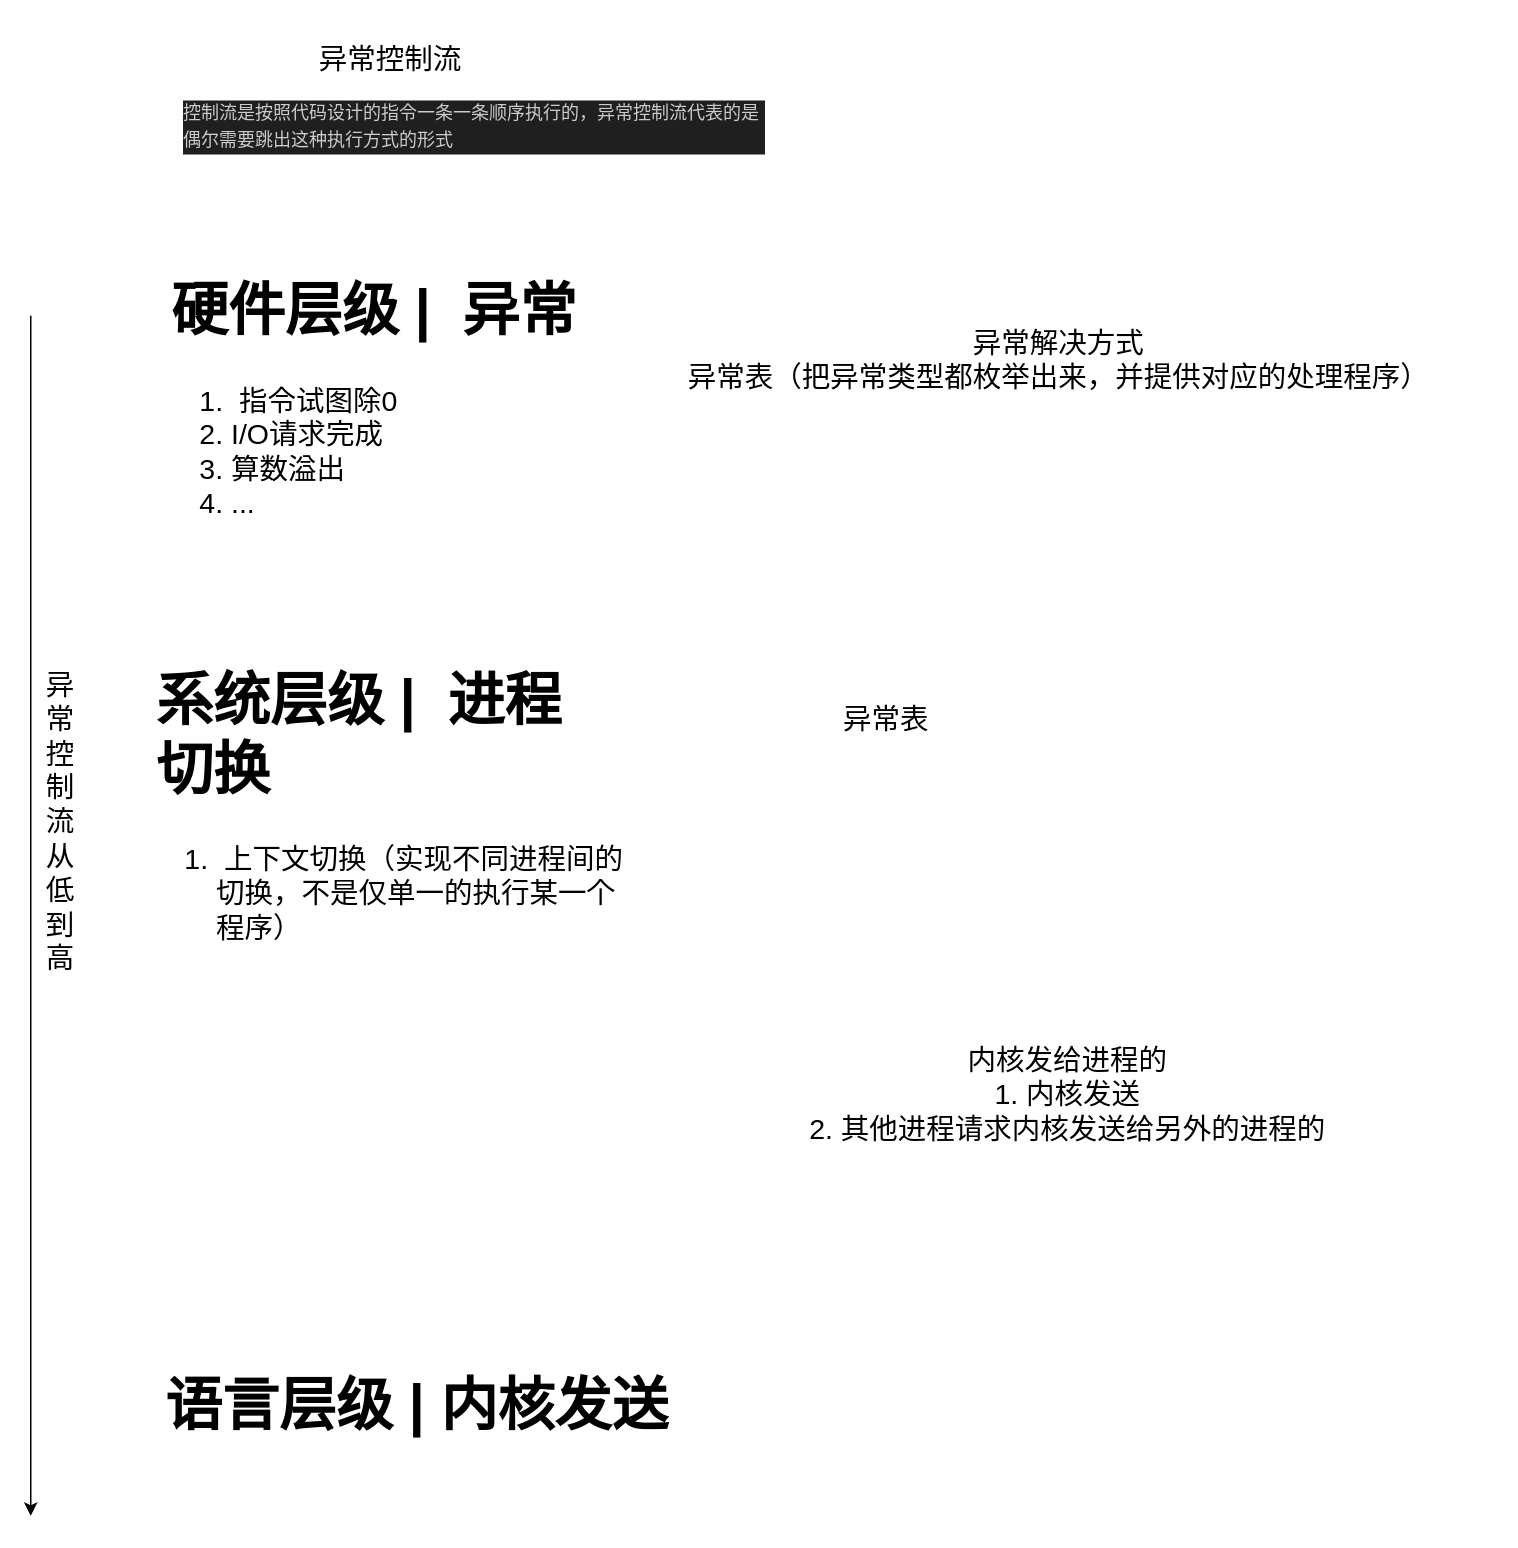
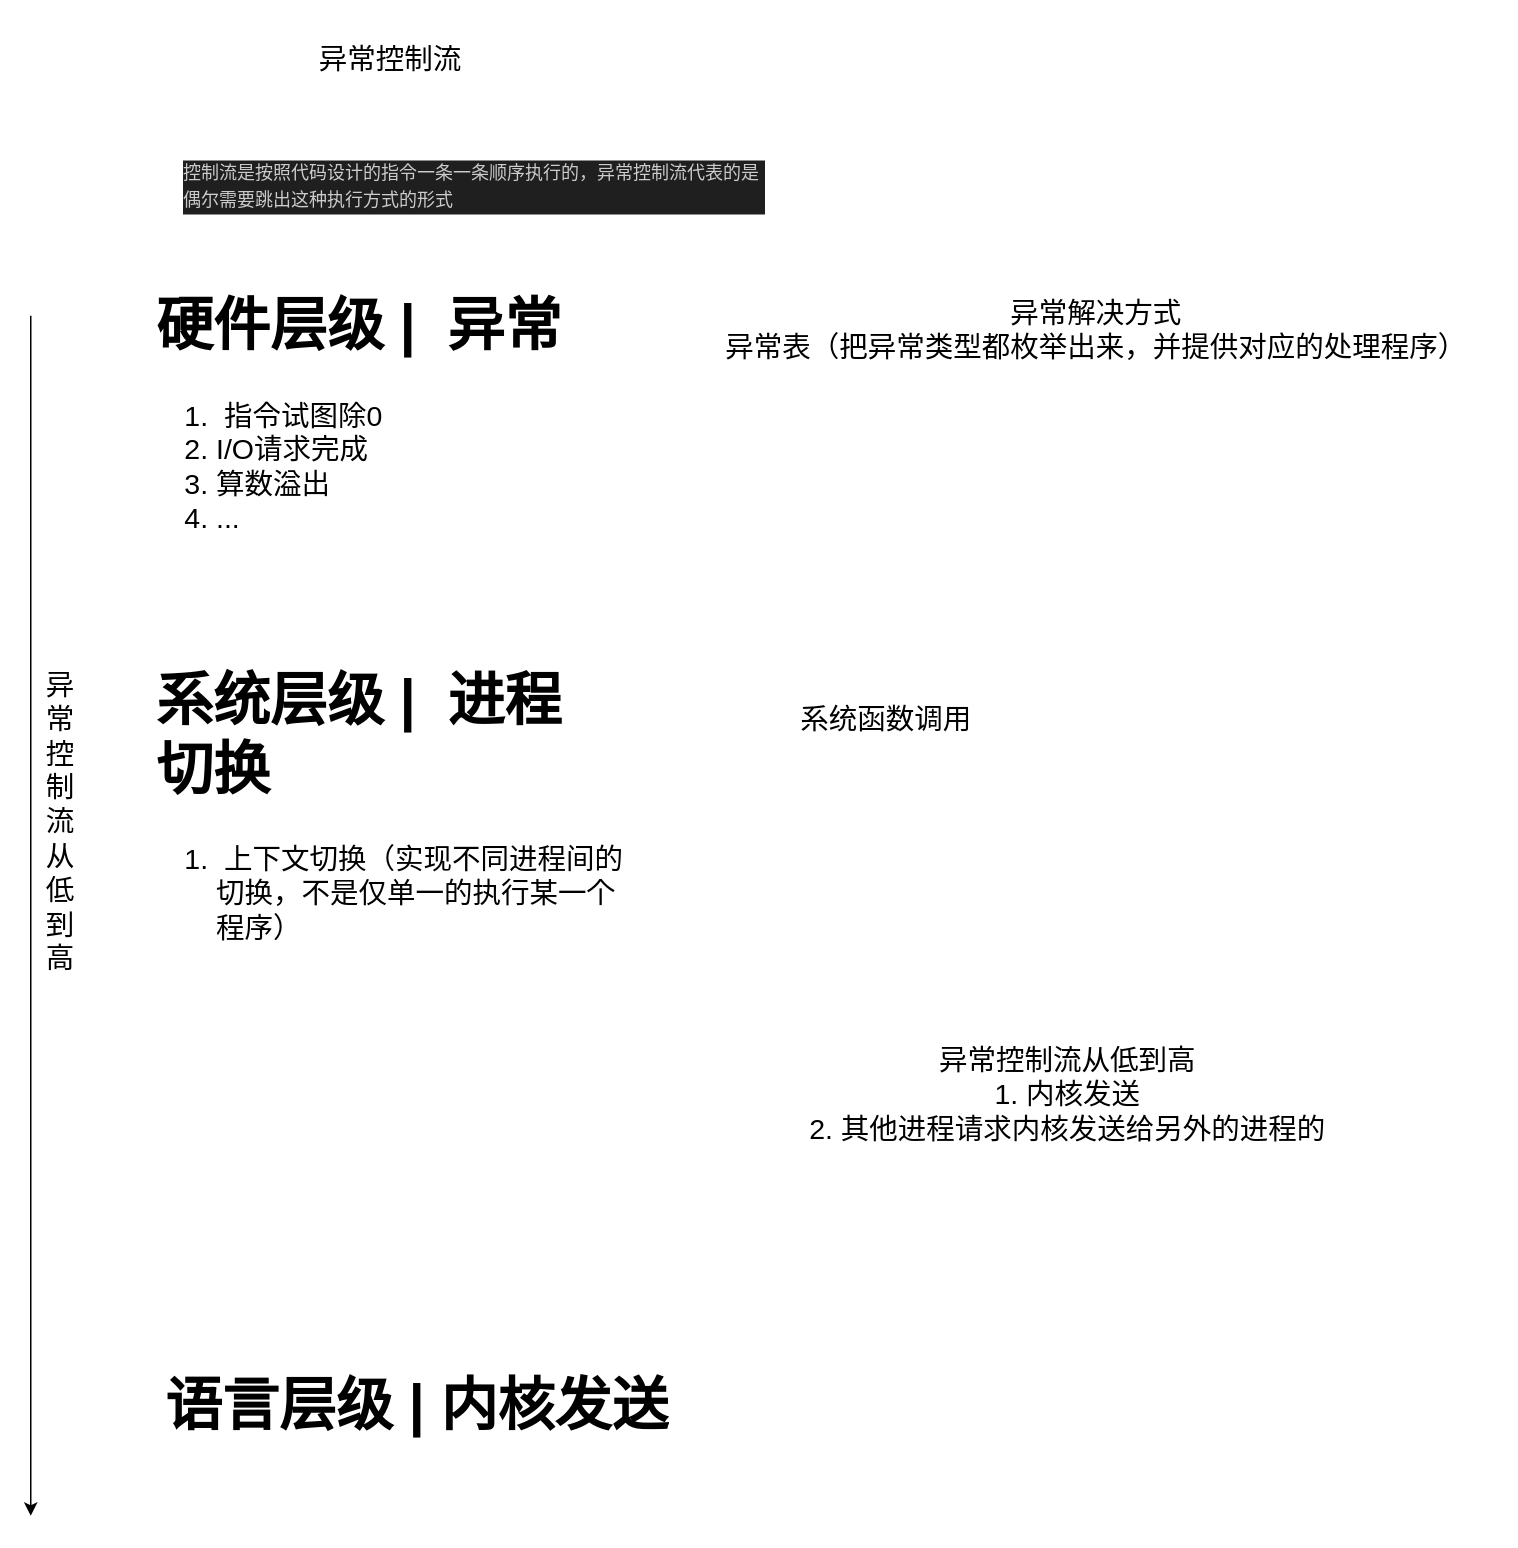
  <mxCell id="0" />
  <mxCell id="1" parent="0" />
  <mxCell id="2" value="&lt;font style=&quot;font-size: 19px;&quot;&gt;异常控制流&lt;/font&gt;" style="text;html=1;strokeColor=none;fillColor=none;align=center;verticalAlign=middle;whiteSpace=wrap;rounded=0;" vertex="1" parent="1"><mxGeometry x="120" y="20" width="280" height="40" as="geometry" /></mxCell>
- <mxCell id="3" value="&lt;div style=&quot;color: rgb(204, 204, 204); background-color: rgb(31, 31, 31); font-family: Menlo, Monaco, &amp;quot;Courier New&amp;quot;, monospace; font-weight: normal; font-size: 12px; line-height: 18px;&quot;&gt;&lt;div&gt;&lt;span style=&quot;color: #cccccc;&quot;&gt;控制流是按照代码设计的指令一条一条顺序执行的，异常控制流代表的是偶尔需要跳出这种执行方式的形式&lt;/span&gt;&lt;/div&gt;&lt;/div&gt;" style="text;whiteSpace=wrap;html=1;fontSize=19;" vertex="1" parent="1"><mxGeometry x="120" y="60" width="390" height="50" as="geometry" /></mxCell>
- <mxCell id="4" value="&lt;h1&gt;硬件层级 |&amp;nbsp; 异常&lt;/h1&gt;&lt;p&gt;&lt;/p&gt;&lt;ol&gt;&lt;li&gt;&amp;nbsp;指令试图除0&lt;/li&gt;&lt;li&gt;I/O请求完成&lt;/li&gt;&lt;li&gt;算数溢出&lt;/li&gt;&lt;li&gt;...&lt;/li&gt;&lt;/ol&gt;&lt;p&gt;&lt;/p&gt;" style="text;html=1;strokeColor=none;fillColor=none;spacing=5;spacingTop=-20;whiteSpace=wrap;overflow=hidden;rounded=0;fontSize=19;" vertex="1" parent="1"><mxGeometry x="109" y="170" width="321" height="200" as="geometry" /></mxCell>
+ <mxCell id="3" value="&lt;div style=&quot;color: rgb(204, 204, 204); background-color: rgb(31, 31, 31); font-family: Menlo, Monaco, &amp;quot;Courier New&amp;quot;, monospace; font-weight: normal; font-size: 12px; line-height: 18px;&quot;&gt;&lt;div&gt;&lt;span style=&quot;color: #cccccc;&quot;&gt;控制流是按照代码设计的指令一条一条顺序执行的，异常控制流代表的是偶尔需要跳出这种执行方式的形式&lt;/span&gt;&lt;/div&gt;&lt;/div&gt;" style="text;whiteSpace=wrap;html=1;fontSize=19;" vertex="1" parent="1"><mxGeometry x="120" y="100" width="390" height="50" as="geometry" /></mxCell>
+ <mxCell id="4" value="&lt;h1&gt;硬件层级 |&amp;nbsp; 异常&lt;/h1&gt;&lt;p&gt;&lt;/p&gt;&lt;ol&gt;&lt;li&gt;&amp;nbsp;指令试图除0&lt;/li&gt;&lt;li&gt;I/O请求完成&lt;/li&gt;&lt;li&gt;算数溢出&lt;/li&gt;&lt;li&gt;...&lt;/li&gt;&lt;/ol&gt;&lt;p&gt;&lt;/p&gt;" style="text;html=1;strokeColor=none;fillColor=none;spacing=5;spacingTop=-20;whiteSpace=wrap;overflow=hidden;rounded=0;fontSize=19;" vertex="1" parent="1"><mxGeometry x="99" y="180" width="321" height="200" as="geometry" /></mxCell>
  <mxCell id="5" value="&lt;h1&gt;系统层级 |&amp;nbsp; 进程 切换&lt;/h1&gt;&lt;p&gt;&lt;/p&gt;&lt;ol&gt;&lt;li&gt;&amp;nbsp;上下文切换（实现不同进程间的切换，不是仅单一的执行某一个程序）&lt;/li&gt;&lt;/ol&gt;&lt;p&gt;&lt;/p&gt;" style="text;html=1;strokeColor=none;fillColor=none;spacing=5;spacingTop=-20;whiteSpace=wrap;overflow=hidden;rounded=0;fontSize=19;" vertex="1" parent="1"><mxGeometry x="99" y="430" width="321" height="200" as="geometry" /></mxCell>
  <mxCell id="6" value="&lt;h1&gt;语言层级 | 内核发送&lt;/h1&gt;&lt;p&gt;&lt;/p&gt;" style="text;html=1;strokeColor=none;fillColor=none;spacing=5;spacingTop=-20;whiteSpace=wrap;overflow=hidden;rounded=0;fontSize=19;" vertex="1" parent="1"><mxGeometry x="104.5" y="900" width="421" height="110" as="geometry" /></mxCell>
  <mxCell id="7" value="" style="edgeStyle=none;orthogonalLoop=1;jettySize=auto;html=1;fontSize=19;" edge="1" parent="1"><mxGeometry width="80" relative="1" as="geometry"><mxPoint x="20" y="210" as="sourcePoint" /><mxPoint x="20" y="1010" as="targetPoint" /><Array as="points" /></mxGeometry></mxCell>
  <mxCell id="8" value="异常控制流从低到高" style="text;strokeColor=none;align=center;fillColor=none;html=1;verticalAlign=middle;whiteSpace=wrap;rounded=0;fontSize=19;" vertex="1" parent="1"><mxGeometry x="30" y="480" width="20" height="136" as="geometry" /></mxCell>
- <mxCell id="9" value="异常解决方式&lt;br&gt;异常表（把异常类型都枚举出来，并提供对应的处理程序）" style="text;html=1;align=center;verticalAlign=middle;resizable=0;points=[];autosize=1;strokeColor=none;fillColor=none;fontSize=19;" vertex="1" parent="1"><mxGeometry x="445" y="210" width="520" height="60" as="geometry" /></mxCell>
- <mxCell id="10" value="异常表" style="text;html=1;align=center;verticalAlign=middle;resizable=0;points=[];autosize=1;strokeColor=none;fillColor=none;fontSize=19;" vertex="1" parent="1"><mxGeometry x="520" y="460" width="140" height="40" as="geometry" /></mxCell>
- <mxCell id="11" value="内核发给进程的&lt;br&gt;1. 内核发送&lt;br&gt;2. 其他进程请求内核发送给另外的进程的" style="text;html=1;align=center;verticalAlign=middle;resizable=0;points=[];autosize=1;strokeColor=none;fillColor=none;fontSize=19;" vertex="1" parent="1"><mxGeometry x="525.5" y="690" width="370" height="80" as="geometry" /></mxCell>
+ <mxCell id="9" value="异常解决方式&lt;br&gt;异常表（把异常类型都枚举出来，并提供对应的处理程序）" style="text;html=1;align=center;verticalAlign=middle;resizable=0;points=[];autosize=1;strokeColor=none;fillColor=none;fontSize=19;" vertex="1" parent="1"><mxGeometry x="470" y="190" width="520" height="60" as="geometry" /></mxCell>
+ <mxCell id="10" value="系统函数调用" style="text;html=1;align=center;verticalAlign=middle;resizable=0;points=[];autosize=1;strokeColor=none;fillColor=none;fontSize=19;" vertex="1" parent="1"><mxGeometry x="520" y="460" width="140" height="40" as="geometry" /></mxCell>
+ <mxCell id="11" value="异常控制流从低到高&lt;br&gt;1. 内核发送&lt;br&gt;2. 其他进程请求内核发送给另外的进程的" style="text;html=1;align=center;verticalAlign=middle;resizable=0;points=[];autosize=1;strokeColor=none;fillColor=none;fontSize=19;" vertex="1" parent="1"><mxGeometry x="525.5" y="690" width="370" height="80" as="geometry" /></mxCell>
